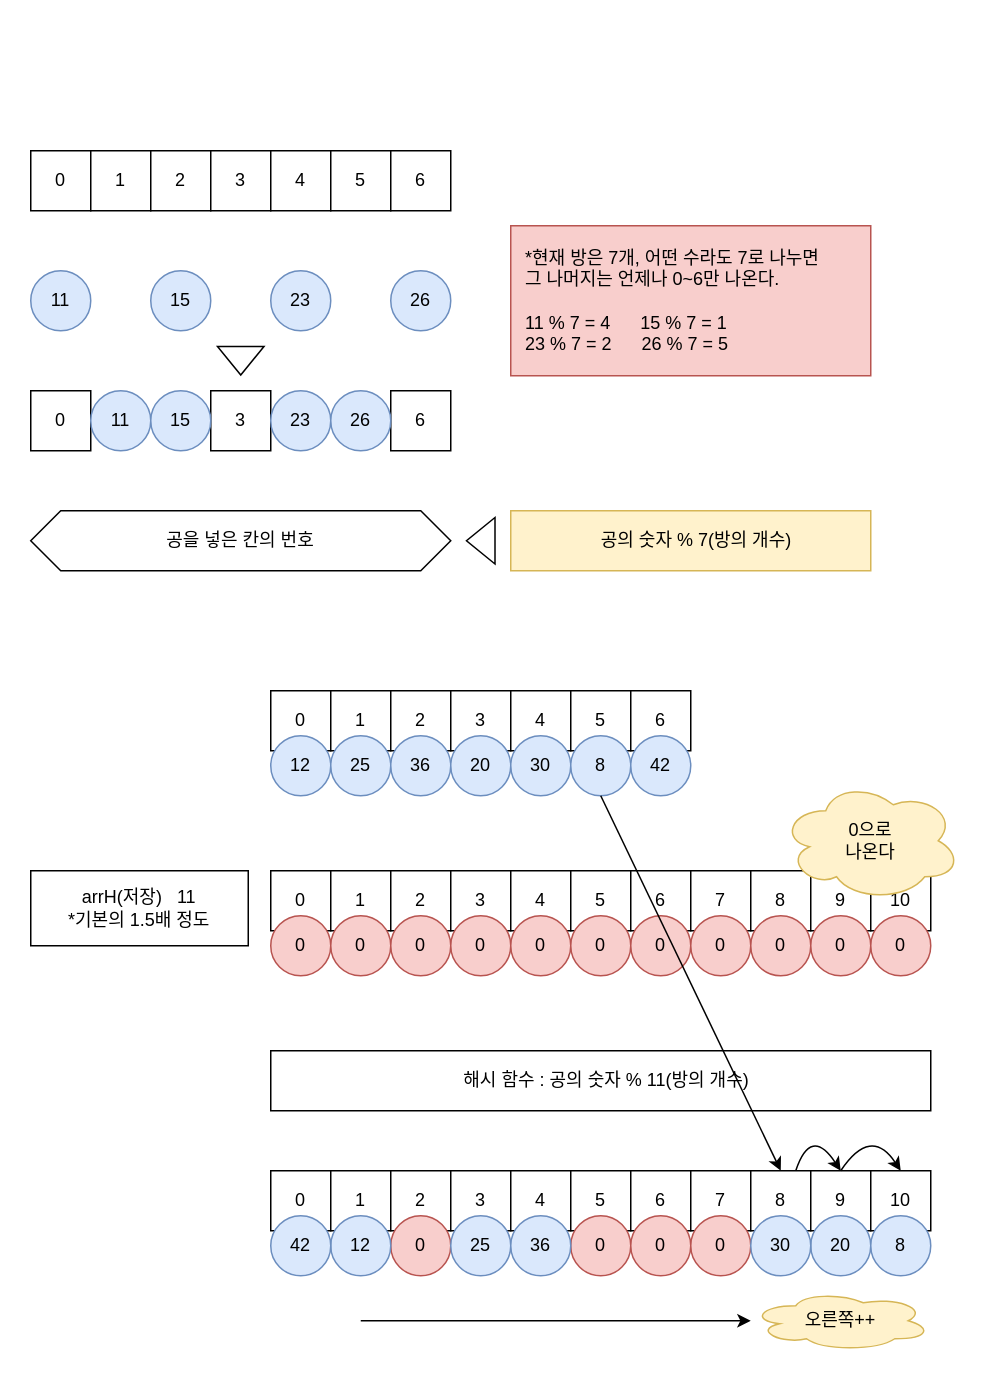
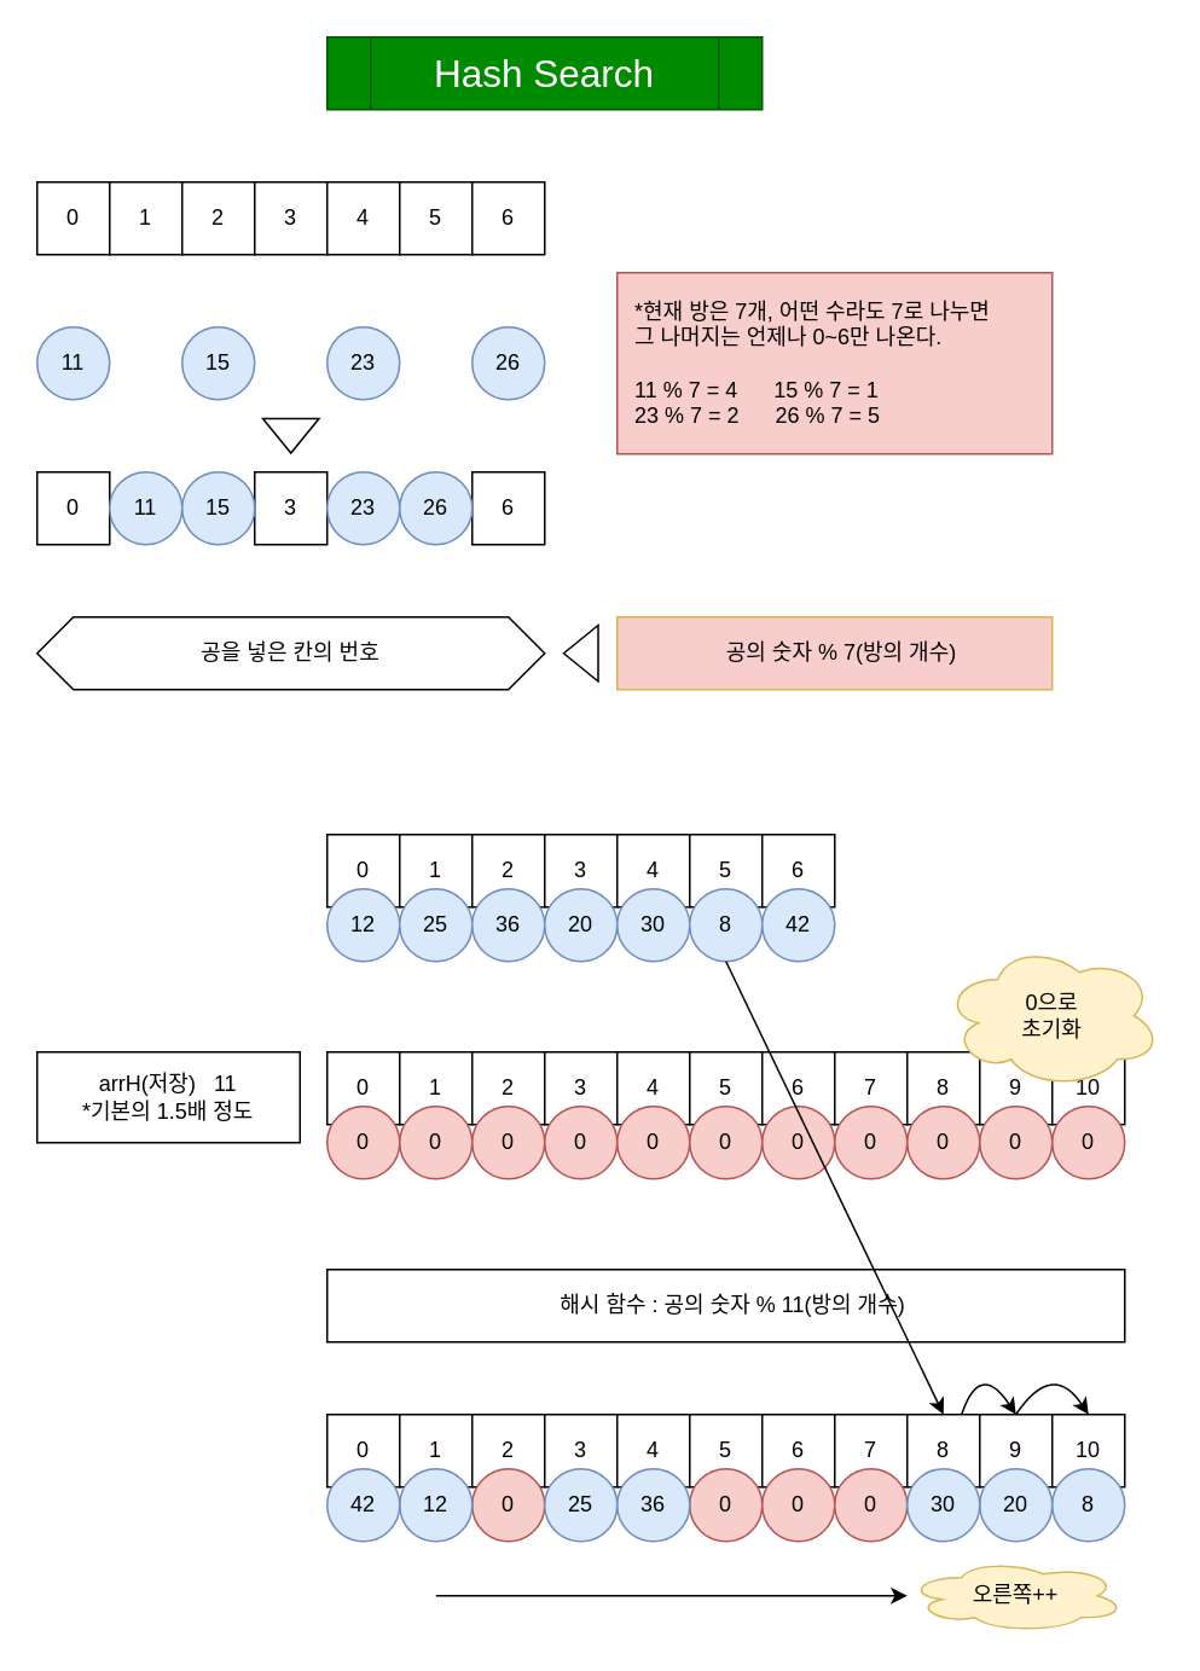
  <mxCell id="0" />
  <mxCell id="1" parent="0" />
+ <mxCell id="2" value="Hash Search" style="shape=process;whiteSpace=wrap;html=1;backgroundOutline=1;fillColor=#008a00;strokeColor=#005700;fontSize=21;fontColor=#ffffff;" parent="1" vertex="1"><mxGeometry x="180" y="20" width="240" height="40" as="geometry" /></mxCell>
  <mxCell id="3" value="0" style="rounded=0;whiteSpace=wrap;html=1;" parent="1" vertex="1"><mxGeometry x="20" y="100" width="40" height="40" as="geometry" /></mxCell>
  <mxCell id="4" value="1" style="rounded=0;whiteSpace=wrap;html=1;" parent="1" vertex="1"><mxGeometry x="60" y="100" width="40" height="40" as="geometry" /></mxCell>
  <mxCell id="5" value="2" style="rounded=0;whiteSpace=wrap;html=1;" parent="1" vertex="1"><mxGeometry x="100" y="100" width="40" height="40" as="geometry" /></mxCell>
  <mxCell id="6" value="3" style="rounded=0;whiteSpace=wrap;html=1;" parent="1" vertex="1"><mxGeometry x="140" y="100" width="40" height="40" as="geometry" /></mxCell>
  <mxCell id="7" value="4" style="rounded=0;whiteSpace=wrap;html=1;" parent="1" vertex="1"><mxGeometry x="180" y="100" width="40" height="40" as="geometry" /></mxCell>
  <mxCell id="8" value="5" style="rounded=0;whiteSpace=wrap;html=1;" parent="1" vertex="1"><mxGeometry x="220" y="100" width="40" height="40" as="geometry" /></mxCell>
  <mxCell id="9" value="6" style="rounded=0;whiteSpace=wrap;html=1;" parent="1" vertex="1"><mxGeometry x="260" y="100" width="40" height="40" as="geometry" /></mxCell>
  <mxCell id="10" value="11" style="ellipse;whiteSpace=wrap;html=1;fillColor=#dae8fc;strokeColor=#6c8ebf;" parent="1" vertex="1"><mxGeometry x="20" y="180" width="40" height="40" as="geometry" /></mxCell>
  <mxCell id="11" value="15" style="ellipse;whiteSpace=wrap;html=1;fillColor=#dae8fc;strokeColor=#6c8ebf;" parent="1" vertex="1"><mxGeometry x="100" y="180" width="40" height="40" as="geometry" /></mxCell>
  <mxCell id="12" value="23" style="ellipse;whiteSpace=wrap;html=1;fillColor=#dae8fc;strokeColor=#6c8ebf;" parent="1" vertex="1"><mxGeometry x="180" y="180" width="40" height="40" as="geometry" /></mxCell>
  <mxCell id="13" value="26" style="ellipse;whiteSpace=wrap;html=1;fillColor=#dae8fc;strokeColor=#6c8ebf;" parent="1" vertex="1"><mxGeometry x="260" y="180" width="40" height="40" as="geometry" /></mxCell>
  <mxCell id="14" value="0" style="rounded=0;whiteSpace=wrap;html=1;" parent="1" vertex="1"><mxGeometry x="20" y="260" width="40" height="40" as="geometry" /></mxCell>
  <mxCell id="15" value="3" style="rounded=0;whiteSpace=wrap;html=1;" parent="1" vertex="1"><mxGeometry x="140" y="260" width="40" height="40" as="geometry" /></mxCell>
  <mxCell id="16" value="6" style="rounded=0;whiteSpace=wrap;html=1;" parent="1" vertex="1"><mxGeometry x="260" y="260" width="40" height="40" as="geometry" /></mxCell>
  <mxCell id="17" value="&lt;div style=&quot;&quot;&gt;&lt;span style=&quot;background-color: initial;&quot;&gt;*현재 방은 7개, 어떤 수라도 7로 나누면&lt;/span&gt;&lt;/div&gt;&lt;span style=&quot;&quot;&gt;그 나머지는 언제나 0~6만 나온다.&lt;/span&gt;&lt;br style=&quot;&quot;&gt;&lt;br style=&quot;&quot;&gt;&lt;span style=&quot;&quot;&gt;11 % 7 = 4&amp;nbsp; &amp;nbsp; &amp;nbsp; 15 % 7 = 1&lt;/span&gt;&lt;br style=&quot;&quot;&gt;&lt;span style=&quot;&quot;&gt;23 % 7 = 2&amp;nbsp; &amp;nbsp; &amp;nbsp; 26 % 7 = 5&lt;/span&gt;" style="rounded=0;whiteSpace=wrap;html=1;align=left;spacingLeft=8;fillColor=#f8cecc;strokeColor=#b85450;" parent="1" vertex="1"><mxGeometry x="340" y="150" width="240" height="100" as="geometry" /></mxCell>
  <mxCell id="18" value="11" style="ellipse;whiteSpace=wrap;html=1;fillColor=#dae8fc;strokeColor=#6c8ebf;" parent="1" vertex="1"><mxGeometry x="60" y="260" width="40" height="40" as="geometry" /></mxCell>
  <mxCell id="19" value="15" style="ellipse;whiteSpace=wrap;html=1;fillColor=#dae8fc;strokeColor=#6c8ebf;" parent="1" vertex="1"><mxGeometry x="100" y="260" width="40" height="40" as="geometry" /></mxCell>
  <mxCell id="20" value="23" style="ellipse;whiteSpace=wrap;html=1;fillColor=#dae8fc;strokeColor=#6c8ebf;" parent="1" vertex="1"><mxGeometry x="180" y="260" width="40" height="40" as="geometry" /></mxCell>
  <mxCell id="21" value="26" style="ellipse;whiteSpace=wrap;html=1;fillColor=#dae8fc;strokeColor=#6c8ebf;" parent="1" vertex="1"><mxGeometry x="220" y="260" width="40" height="40" as="geometry" /></mxCell>
  <mxCell id="22" value="" style="shape=flexArrow;endArrow=classic;html=1;rounded=0;" parent="1" edge="1"><mxGeometry width="50" height="50" relative="1" as="geometry"><mxPoint x="160" y="230" as="sourcePoint" /><mxPoint x="160" y="250" as="targetPoint" /></mxGeometry></mxCell>
  <mxCell id="23" value="공을 넣은 칸의 번호&lt;span style=&quot;color: rgba(0, 0, 0, 0); font-family: monospace; font-size: 0px; text-align: start;&quot;&gt;%3CmxGraphModel%3E%3Croot%3E%3CmxCell%20id%3D%220%22%2F%3E%3CmxCell%20id%3D%221%22%20parent%3D%220%22%2F%3E%3CmxCell%20id%3D%222%22%20value%3D%2226%22%20style%3D%22ellipse%3BwhiteSpace%3Dwrap%3Bhtml%3D1%3BfillColor%3D%23dae8fc%3BstrokeColor%3D%236c8ebf%3B%22%20vertex%3D%221%22%20parent%3D%221%22%3E%3CmxGeometry%20x%3D%22320%22%20y%3D%22200%22%20width%3D%2240%22%20height%3D%2240%22%20as%3D%22geometry%22%2F%3E%3C%2FmxCell%3E%3C%2Froot%3E%3C%2FmxGraphModel%3E&lt;/span&gt;" style="shape=hexagon;perimeter=hexagonPerimeter2;whiteSpace=wrap;html=1;fixedSize=1;" parent="1" vertex="1"><mxGeometry x="20" y="340" width="280" height="40" as="geometry" /></mxCell>
- <mxCell id="24" value="&lt;div style=&quot;&quot;&gt;공의 숫자 % 7(방의 개수)&lt;/div&gt;" style="rounded=0;whiteSpace=wrap;html=1;align=center;spacingLeft=8;fillColor=#fff2cc;strokeColor=#d6b656;" parent="1" vertex="1"><mxGeometry x="340" y="340" width="240" height="40" as="geometry" /></mxCell>
+ <mxCell id="24" value="&lt;div style=&quot;&quot;&gt;공의 숫자 % 7(방의 개수)&lt;/div&gt;" style="rounded=0;whiteSpace=wrap;html=1;align=center;spacingLeft=8;fillColor=#f8cecc;strokeColor=#d6b656;" parent="1" vertex="1"><mxGeometry x="340" y="340" width="240" height="40" as="geometry" /></mxCell>
  <mxCell id="25" value="" style="shape=flexArrow;endArrow=classic;html=1;rounded=0;" parent="1" edge="1"><mxGeometry width="50" height="50" relative="1" as="geometry"><mxPoint x="330" y="360" as="sourcePoint" /><mxPoint x="310" y="360" as="targetPoint" /></mxGeometry></mxCell>
  <mxCell id="26" value="0" style="rounded=0;whiteSpace=wrap;html=1;" parent="1" vertex="1"><mxGeometry x="180" y="460" width="40" height="40" as="geometry" /></mxCell>
  <mxCell id="27" value="1" style="rounded=0;whiteSpace=wrap;html=1;" parent="1" vertex="1"><mxGeometry x="220" y="460" width="40" height="40" as="geometry" /></mxCell>
  <mxCell id="28" value="2" style="rounded=0;whiteSpace=wrap;html=1;" parent="1" vertex="1"><mxGeometry x="260" y="460" width="40" height="40" as="geometry" /></mxCell>
  <mxCell id="29" value="3" style="rounded=0;whiteSpace=wrap;html=1;" parent="1" vertex="1"><mxGeometry x="300" y="460" width="40" height="40" as="geometry" /></mxCell>
  <mxCell id="30" value="4" style="rounded=0;whiteSpace=wrap;html=1;" parent="1" vertex="1"><mxGeometry x="340" y="460" width="40" height="40" as="geometry" /></mxCell>
  <mxCell id="31" value="5" style="rounded=0;whiteSpace=wrap;html=1;" parent="1" vertex="1"><mxGeometry x="380" y="460" width="40" height="40" as="geometry" /></mxCell>
  <mxCell id="32" value="6" style="rounded=0;whiteSpace=wrap;html=1;" parent="1" vertex="1"><mxGeometry x="420" y="460" width="40" height="40" as="geometry" /></mxCell>
  <mxCell id="33" value="12" style="ellipse;whiteSpace=wrap;html=1;fillColor=#dae8fc;strokeColor=#6c8ebf;" parent="1" vertex="1"><mxGeometry x="180" y="490" width="40" height="40" as="geometry" /></mxCell>
  <mxCell id="34" value="25" style="ellipse;whiteSpace=wrap;html=1;fillColor=#dae8fc;strokeColor=#6c8ebf;" parent="1" vertex="1"><mxGeometry x="220" y="490" width="40" height="40" as="geometry" /></mxCell>
  <mxCell id="35" value="36" style="ellipse;whiteSpace=wrap;html=1;fillColor=#dae8fc;strokeColor=#6c8ebf;" parent="1" vertex="1"><mxGeometry x="260" y="490" width="40" height="40" as="geometry" /></mxCell>
  <mxCell id="36" value="20" style="ellipse;whiteSpace=wrap;html=1;fillColor=#dae8fc;strokeColor=#6c8ebf;" parent="1" vertex="1"><mxGeometry x="300" y="490" width="40" height="40" as="geometry" /></mxCell>
  <mxCell id="37" value="30" style="ellipse;whiteSpace=wrap;html=1;fillColor=#dae8fc;strokeColor=#6c8ebf;" parent="1" vertex="1"><mxGeometry x="340" y="490" width="40" height="40" as="geometry" /></mxCell>
  <mxCell id="38" value="8" style="ellipse;whiteSpace=wrap;html=1;fillColor=#dae8fc;strokeColor=#6c8ebf;" parent="1" vertex="1"><mxGeometry x="380" y="490" width="40" height="40" as="geometry" /></mxCell>
  <mxCell id="39" value="42" style="ellipse;whiteSpace=wrap;html=1;fillColor=#dae8fc;strokeColor=#6c8ebf;" parent="1" vertex="1"><mxGeometry x="420" y="490" width="40" height="40" as="geometry" /></mxCell>
  <mxCell id="40" value="arrH(저장)&amp;nbsp; &amp;nbsp;11&lt;br&gt;*기본의 1.5배 정도" style="rounded=0;whiteSpace=wrap;html=1;" parent="1" vertex="1"><mxGeometry x="20" y="580" width="145" height="50" as="geometry" /></mxCell>
  <mxCell id="41" value="0" style="rounded=0;whiteSpace=wrap;html=1;" parent="1" vertex="1"><mxGeometry x="180" y="580" width="40" height="40" as="geometry" /></mxCell>
  <mxCell id="42" value="1" style="rounded=0;whiteSpace=wrap;html=1;" parent="1" vertex="1"><mxGeometry x="220" y="580" width="40" height="40" as="geometry" /></mxCell>
  <mxCell id="43" value="2" style="rounded=0;whiteSpace=wrap;html=1;" parent="1" vertex="1"><mxGeometry x="260" y="580" width="40" height="40" as="geometry" /></mxCell>
  <mxCell id="44" value="3" style="rounded=0;whiteSpace=wrap;html=1;" parent="1" vertex="1"><mxGeometry x="300" y="580" width="40" height="40" as="geometry" /></mxCell>
  <mxCell id="45" value="4" style="rounded=0;whiteSpace=wrap;html=1;" parent="1" vertex="1"><mxGeometry x="340" y="580" width="40" height="40" as="geometry" /></mxCell>
  <mxCell id="46" value="5" style="rounded=0;whiteSpace=wrap;html=1;" parent="1" vertex="1"><mxGeometry x="380" y="580" width="40" height="40" as="geometry" /></mxCell>
  <mxCell id="47" value="6" style="rounded=0;whiteSpace=wrap;html=1;" parent="1" vertex="1"><mxGeometry x="420" y="580" width="40" height="40" as="geometry" /></mxCell>
  <mxCell id="48" value="7" style="rounded=0;whiteSpace=wrap;html=1;" parent="1" vertex="1"><mxGeometry x="460" y="580" width="40" height="40" as="geometry" /></mxCell>
  <mxCell id="49" value="8" style="rounded=0;whiteSpace=wrap;html=1;" parent="1" vertex="1"><mxGeometry x="500" y="580" width="40" height="40" as="geometry" /></mxCell>
  <mxCell id="50" value="9" style="rounded=0;whiteSpace=wrap;html=1;" parent="1" vertex="1"><mxGeometry x="540" y="580" width="40" height="40" as="geometry" /></mxCell>
  <mxCell id="51" value="10" style="rounded=0;whiteSpace=wrap;html=1;" parent="1" vertex="1"><mxGeometry x="580" y="580" width="40" height="40" as="geometry" /></mxCell>
  <mxCell id="52" value="0" style="ellipse;whiteSpace=wrap;html=1;fillColor=#f8cecc;strokeColor=#b85450;" parent="1" vertex="1"><mxGeometry x="180" y="610" width="40" height="40" as="geometry" /></mxCell>
  <mxCell id="53" value="0" style="ellipse;whiteSpace=wrap;html=1;fillColor=#f8cecc;strokeColor=#b85450;" parent="1" vertex="1"><mxGeometry x="220" y="610" width="40" height="40" as="geometry" /></mxCell>
  <mxCell id="54" value="0" style="ellipse;whiteSpace=wrap;html=1;fillColor=#f8cecc;strokeColor=#b85450;" parent="1" vertex="1"><mxGeometry x="260" y="610" width="40" height="40" as="geometry" /></mxCell>
  <mxCell id="55" value="0" style="ellipse;whiteSpace=wrap;html=1;fillColor=#f8cecc;strokeColor=#b85450;" parent="1" vertex="1"><mxGeometry x="300" y="610" width="40" height="40" as="geometry" /></mxCell>
  <mxCell id="56" value="0" style="ellipse;whiteSpace=wrap;html=1;fillColor=#f8cecc;strokeColor=#b85450;" parent="1" vertex="1"><mxGeometry x="340" y="610" width="40" height="40" as="geometry" /></mxCell>
  <mxCell id="57" value="0" style="ellipse;whiteSpace=wrap;html=1;fillColor=#f8cecc;strokeColor=#b85450;" parent="1" vertex="1"><mxGeometry x="380" y="610" width="40" height="40" as="geometry" /></mxCell>
  <mxCell id="58" value="0" style="ellipse;whiteSpace=wrap;html=1;fillColor=#f8cecc;strokeColor=#b85450;" parent="1" vertex="1"><mxGeometry x="420" y="610" width="40" height="40" as="geometry" /></mxCell>
  <mxCell id="59" value="0" style="ellipse;whiteSpace=wrap;html=1;fillColor=#f8cecc;strokeColor=#b85450;" parent="1" vertex="1"><mxGeometry x="460" y="610" width="40" height="40" as="geometry" /></mxCell>
  <mxCell id="60" value="0" style="ellipse;whiteSpace=wrap;html=1;fillColor=#f8cecc;strokeColor=#b85450;" parent="1" vertex="1"><mxGeometry x="500" y="610" width="40" height="40" as="geometry" /></mxCell>
  <mxCell id="61" value="0" style="ellipse;whiteSpace=wrap;html=1;fillColor=#f8cecc;strokeColor=#b85450;" parent="1" vertex="1"><mxGeometry x="540" y="610" width="40" height="40" as="geometry" /></mxCell>
  <mxCell id="62" value="0" style="ellipse;whiteSpace=wrap;html=1;fillColor=#f8cecc;strokeColor=#b85450;" parent="1" vertex="1"><mxGeometry x="580" y="610" width="40" height="40" as="geometry" /></mxCell>
- <mxCell id="63" value="0으로&lt;br&gt;나온다" style="ellipse;shape=cloud;whiteSpace=wrap;html=1;fillColor=#fff2cc;strokeColor=#d6b656;" parent="1" vertex="1"><mxGeometry x="520" y="520" width="120" height="80" as="geometry" /></mxCell>
+ <mxCell id="63" value="0으로&lt;br&gt;초기화" style="ellipse;shape=cloud;whiteSpace=wrap;html=1;fillColor=#fff2cc;strokeColor=#d6b656;" parent="1" vertex="1"><mxGeometry x="520" y="520" width="120" height="80" as="geometry" /></mxCell>
  <mxCell id="64" value="&lt;div style=&quot;&quot;&gt;해시 함수 : 공의 숫자 % 11(방의 개수)&lt;/div&gt;" style="rounded=0;whiteSpace=wrap;html=1;align=center;spacingLeft=8;" parent="1" vertex="1"><mxGeometry x="180" y="700" width="440" height="40" as="geometry" /></mxCell>
  <mxCell id="65" value="0" style="rounded=0;whiteSpace=wrap;html=1;" parent="1" vertex="1"><mxGeometry x="180" y="780" width="40" height="40" as="geometry" /></mxCell>
  <mxCell id="66" value="1" style="rounded=0;whiteSpace=wrap;html=1;" parent="1" vertex="1"><mxGeometry x="220" y="780" width="40" height="40" as="geometry" /></mxCell>
  <mxCell id="67" value="2" style="rounded=0;whiteSpace=wrap;html=1;" parent="1" vertex="1"><mxGeometry x="260" y="780" width="40" height="40" as="geometry" /></mxCell>
  <mxCell id="68" value="3" style="rounded=0;whiteSpace=wrap;html=1;" parent="1" vertex="1"><mxGeometry x="300" y="780" width="40" height="40" as="geometry" /></mxCell>
  <mxCell id="69" value="4" style="rounded=0;whiteSpace=wrap;html=1;" parent="1" vertex="1"><mxGeometry x="340" y="780" width="40" height="40" as="geometry" /></mxCell>
  <mxCell id="70" value="5" style="rounded=0;whiteSpace=wrap;html=1;" parent="1" vertex="1"><mxGeometry x="380" y="780" width="40" height="40" as="geometry" /></mxCell>
  <mxCell id="71" value="6" style="rounded=0;whiteSpace=wrap;html=1;" parent="1" vertex="1"><mxGeometry x="420" y="780" width="40" height="40" as="geometry" /></mxCell>
  <mxCell id="72" value="7" style="rounded=0;whiteSpace=wrap;html=1;" parent="1" vertex="1"><mxGeometry x="460" y="780" width="40" height="40" as="geometry" /></mxCell>
  <mxCell id="73" value="8" style="rounded=0;whiteSpace=wrap;html=1;" parent="1" vertex="1"><mxGeometry x="500" y="780" width="40" height="40" as="geometry" /></mxCell>
  <mxCell id="74" value="9" style="rounded=0;whiteSpace=wrap;html=1;" parent="1" vertex="1"><mxGeometry x="540" y="780" width="40" height="40" as="geometry" /></mxCell>
  <mxCell id="75" value="10" style="rounded=0;whiteSpace=wrap;html=1;" parent="1" vertex="1"><mxGeometry x="580" y="780" width="40" height="40" as="geometry" /></mxCell>
  <mxCell id="76" value="0" style="ellipse;whiteSpace=wrap;html=1;fillColor=#f8cecc;strokeColor=#b85450;" parent="1" vertex="1"><mxGeometry x="260" y="810" width="40" height="40" as="geometry" /></mxCell>
  <mxCell id="77" value="0" style="ellipse;whiteSpace=wrap;html=1;fillColor=#f8cecc;strokeColor=#b85450;" parent="1" vertex="1"><mxGeometry x="380" y="810" width="40" height="40" as="geometry" /></mxCell>
  <mxCell id="78" value="0" style="ellipse;whiteSpace=wrap;html=1;fillColor=#f8cecc;strokeColor=#b85450;" parent="1" vertex="1"><mxGeometry x="420" y="810" width="40" height="40" as="geometry" /></mxCell>
  <mxCell id="79" value="0" style="ellipse;whiteSpace=wrap;html=1;fillColor=#f8cecc;strokeColor=#b85450;" parent="1" vertex="1"><mxGeometry x="460" y="810" width="40" height="40" as="geometry" /></mxCell>
  <mxCell id="80" value="12" style="ellipse;whiteSpace=wrap;html=1;fillColor=#dae8fc;strokeColor=#6c8ebf;" parent="1" vertex="1"><mxGeometry x="220" y="810" width="40" height="40" as="geometry" /></mxCell>
  <mxCell id="81" value="25" style="ellipse;whiteSpace=wrap;html=1;fillColor=#dae8fc;strokeColor=#6c8ebf;" parent="1" vertex="1"><mxGeometry x="300" y="810" width="40" height="40" as="geometry" /></mxCell>
  <mxCell id="82" value="36" style="ellipse;whiteSpace=wrap;html=1;fillColor=#dae8fc;strokeColor=#6c8ebf;" parent="1" vertex="1"><mxGeometry x="340" y="810" width="40" height="40" as="geometry" /></mxCell>
  <mxCell id="83" value="20" style="ellipse;whiteSpace=wrap;html=1;fillColor=#dae8fc;strokeColor=#6c8ebf;" parent="1" vertex="1"><mxGeometry x="540" y="810" width="40" height="40" as="geometry" /></mxCell>
  <mxCell id="84" value="30" style="ellipse;whiteSpace=wrap;html=1;fillColor=#dae8fc;strokeColor=#6c8ebf;" parent="1" vertex="1"><mxGeometry x="500" y="810" width="40" height="40" as="geometry" /></mxCell>
  <mxCell id="85" value="8" style="ellipse;whiteSpace=wrap;html=1;fillColor=#dae8fc;strokeColor=#6c8ebf;" parent="1" vertex="1"><mxGeometry x="580" y="810" width="40" height="40" as="geometry" /></mxCell>
  <mxCell id="86" value="42" style="ellipse;whiteSpace=wrap;html=1;fillColor=#dae8fc;strokeColor=#6c8ebf;" parent="1" vertex="1"><mxGeometry x="180" y="810" width="40" height="40" as="geometry" /></mxCell>
  <mxCell id="87" value="" style="endArrow=classic;html=1;rounded=0;" parent="1" target="88" edge="1"><mxGeometry width="50" height="50" relative="1" as="geometry"><mxPoint x="240" y="880" as="sourcePoint" /><mxPoint x="450" y="880" as="targetPoint" /></mxGeometry></mxCell>
  <mxCell id="88" value="오른쪽++" style="ellipse;shape=cloud;whiteSpace=wrap;html=1;fillColor=#fff2cc;strokeColor=#d6b656;" parent="1" vertex="1"><mxGeometry x="500" y="860" width="120" height="40" as="geometry" /></mxCell>
  <mxCell id="89" value="" style="curved=1;endArrow=classic;html=1;rounded=0;exitX=0.5;exitY=1;exitDx=0;exitDy=0;entryX=0.5;entryY=0;entryDx=0;entryDy=0;" parent="1" source="38" target="73" edge="1"><mxGeometry width="50" height="50" relative="1" as="geometry"><mxPoint x="310" y="640" as="sourcePoint" /><mxPoint x="360" y="590" as="targetPoint" /><Array as="points" /></mxGeometry></mxCell>
  <mxCell id="90" value="" style="curved=1;endArrow=classic;html=1;rounded=0;exitX=0.75;exitY=0;exitDx=0;exitDy=0;entryX=0.5;entryY=0;entryDx=0;entryDy=0;" parent="1" source="73" target="74" edge="1"><mxGeometry width="50" height="50" relative="1" as="geometry"><mxPoint x="350" y="680" as="sourcePoint" /><mxPoint x="400" y="630" as="targetPoint" /><Array as="points"><mxPoint x="540" y="750" /></Array></mxGeometry></mxCell>
  <mxCell id="91" value="" style="curved=1;endArrow=classic;html=1;rounded=0;exitX=0.5;exitY=0;exitDx=0;exitDy=0;entryX=0.5;entryY=0;entryDx=0;entryDy=0;" parent="1" source="74" target="75" edge="1"><mxGeometry width="50" height="50" relative="1" as="geometry"><mxPoint x="540" y="790" as="sourcePoint" /><mxPoint x="570" y="790" as="targetPoint" /><Array as="points"><mxPoint x="580" y="750" /></Array></mxGeometry></mxCell>
